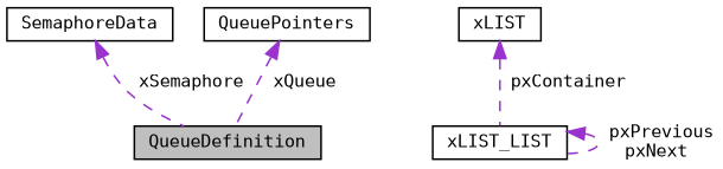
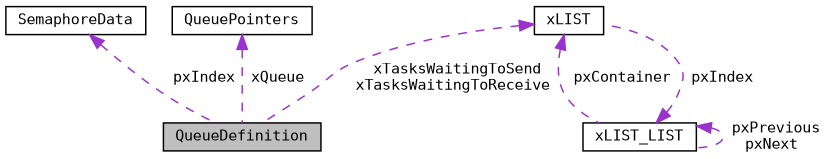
  digraph {
    fontname="DejaVu Sans Mono"
    node [color=black fillcolor=white fontname="DejaVu Sans Mono" fontsize=10 shape=record style=filled]
    edge [color=darkorchid3 dir=back fontname="DejaVu Sans Mono" fontsize=10 labelfontname=Helvetica labelfontsize=10 style=dashed]
    n1 [fillcolor=grey75 fontcolor=black height=0.2 label=QueueDefinition width=0.4]
    n2 [height=0.2 label=SemaphoreData width=0.4]
    n3 [height=0.2 label=xLIST_LIST width=0.4]
    n4 [height=0.2 label=xLIST width=0.4]
    n5 [height=0.2 label=QueuePointers width=0.4]
-   n2 -> n1 [label=" xSemaphore"]
+   n2 -> n1 [label=" pxIndex"]
    n3 -> n3 [label=" pxPrevious\npxNext"]
+   n3 -> n4 [label=" pxIndex"]
+   n4 -> n1 [label=" xTasksWaitingToSend\nxTasksWaitingToReceive"]
    n4 -> n3 [label=" pxContainer"]
    n5 -> n1 [label=" xQueue"]
  }
